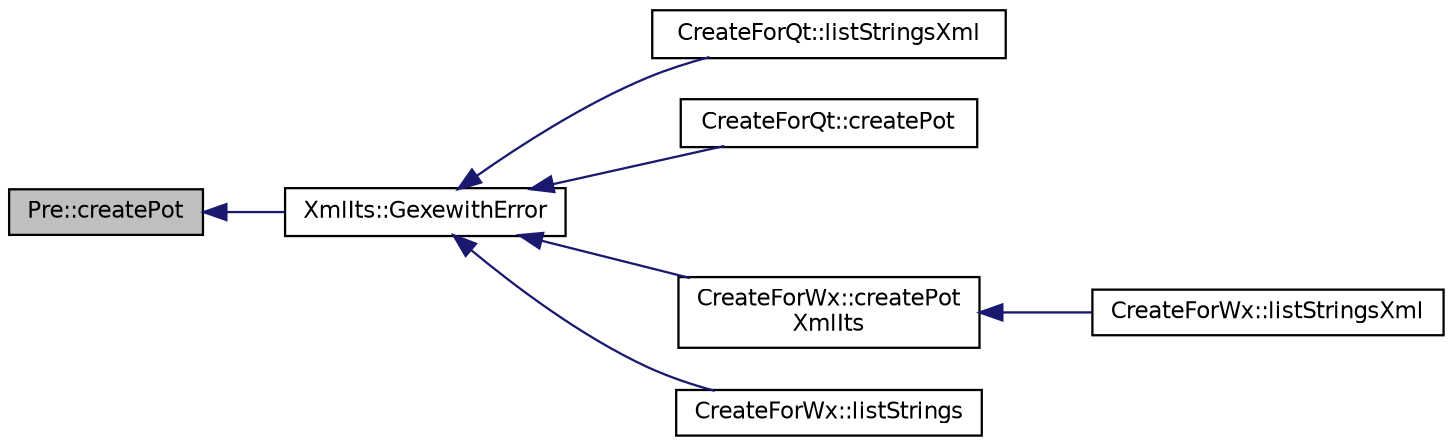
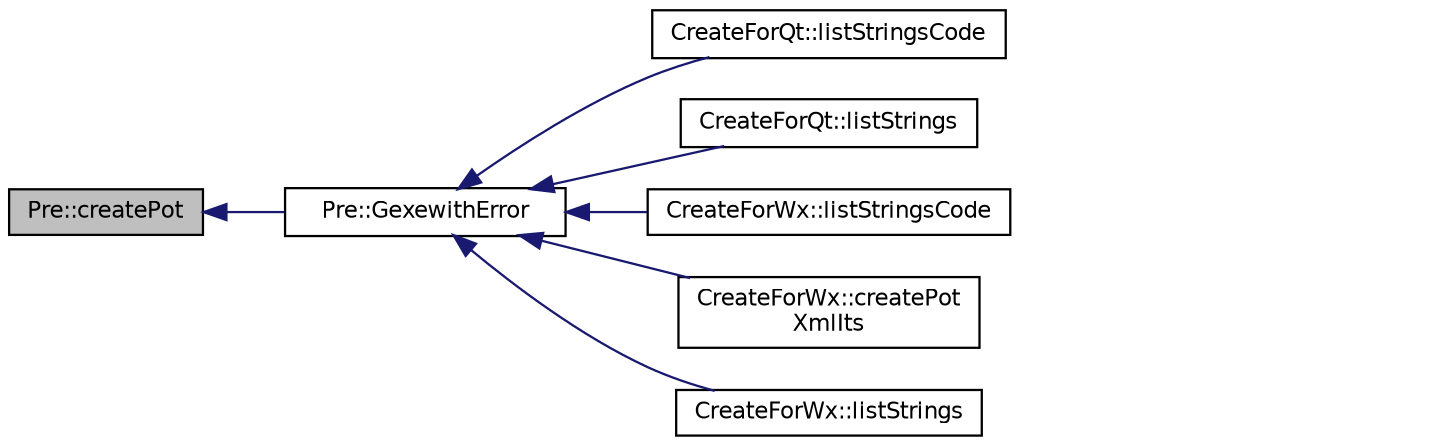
  digraph {
    rankdir=LR
    node [color=black fillcolor=white fontname=Helvetica fontsize=10 shape=record style=filled]
    edge [color=midnightblue dir=back fontname=Helvetica fontsize=10 labelfontname=Helvetica labelfontsize=10 style=solid]
    n1 [fillcolor=grey75 fontcolor=black height=0.2 label="Pre::createPot" width=0.4]
-   n2 [height=0.2 label="XmlIts::GexewithError" width=0.4]
-   n3 [height=0.2 label="CreateForQt::listStringsXml" width=0.4]
-   n4 [height=0.2 label="CreateForQt::createPot" width=0.4]
+   n2 [height=0.2 label="Pre::GexewithError" width=0.4]
+   n3 [height=0.2 label="CreateForQt::listStringsCode" width=0.4]
+   n4 [height=0.2 label="CreateForQt::listStrings" width=0.4]
+   n5 [height=0.2 label="CreateForWx::listStringsCode" width=0.4]
    n6 [height=0.2 label="CreateForWx::createPot\lXmlIts" width=0.4]
    n7 [height=0.2 label="CreateForWx::listStrings" width=0.4]
-   n8 [height=0.2 label="CreateForWx::listStringsXml" width=0.4]
    n1 -> n2
    n2 -> n3
    n2 -> n4
+   n2 -> n5
    n2 -> n6
    n2 -> n7
-   n6 -> n8
  }
